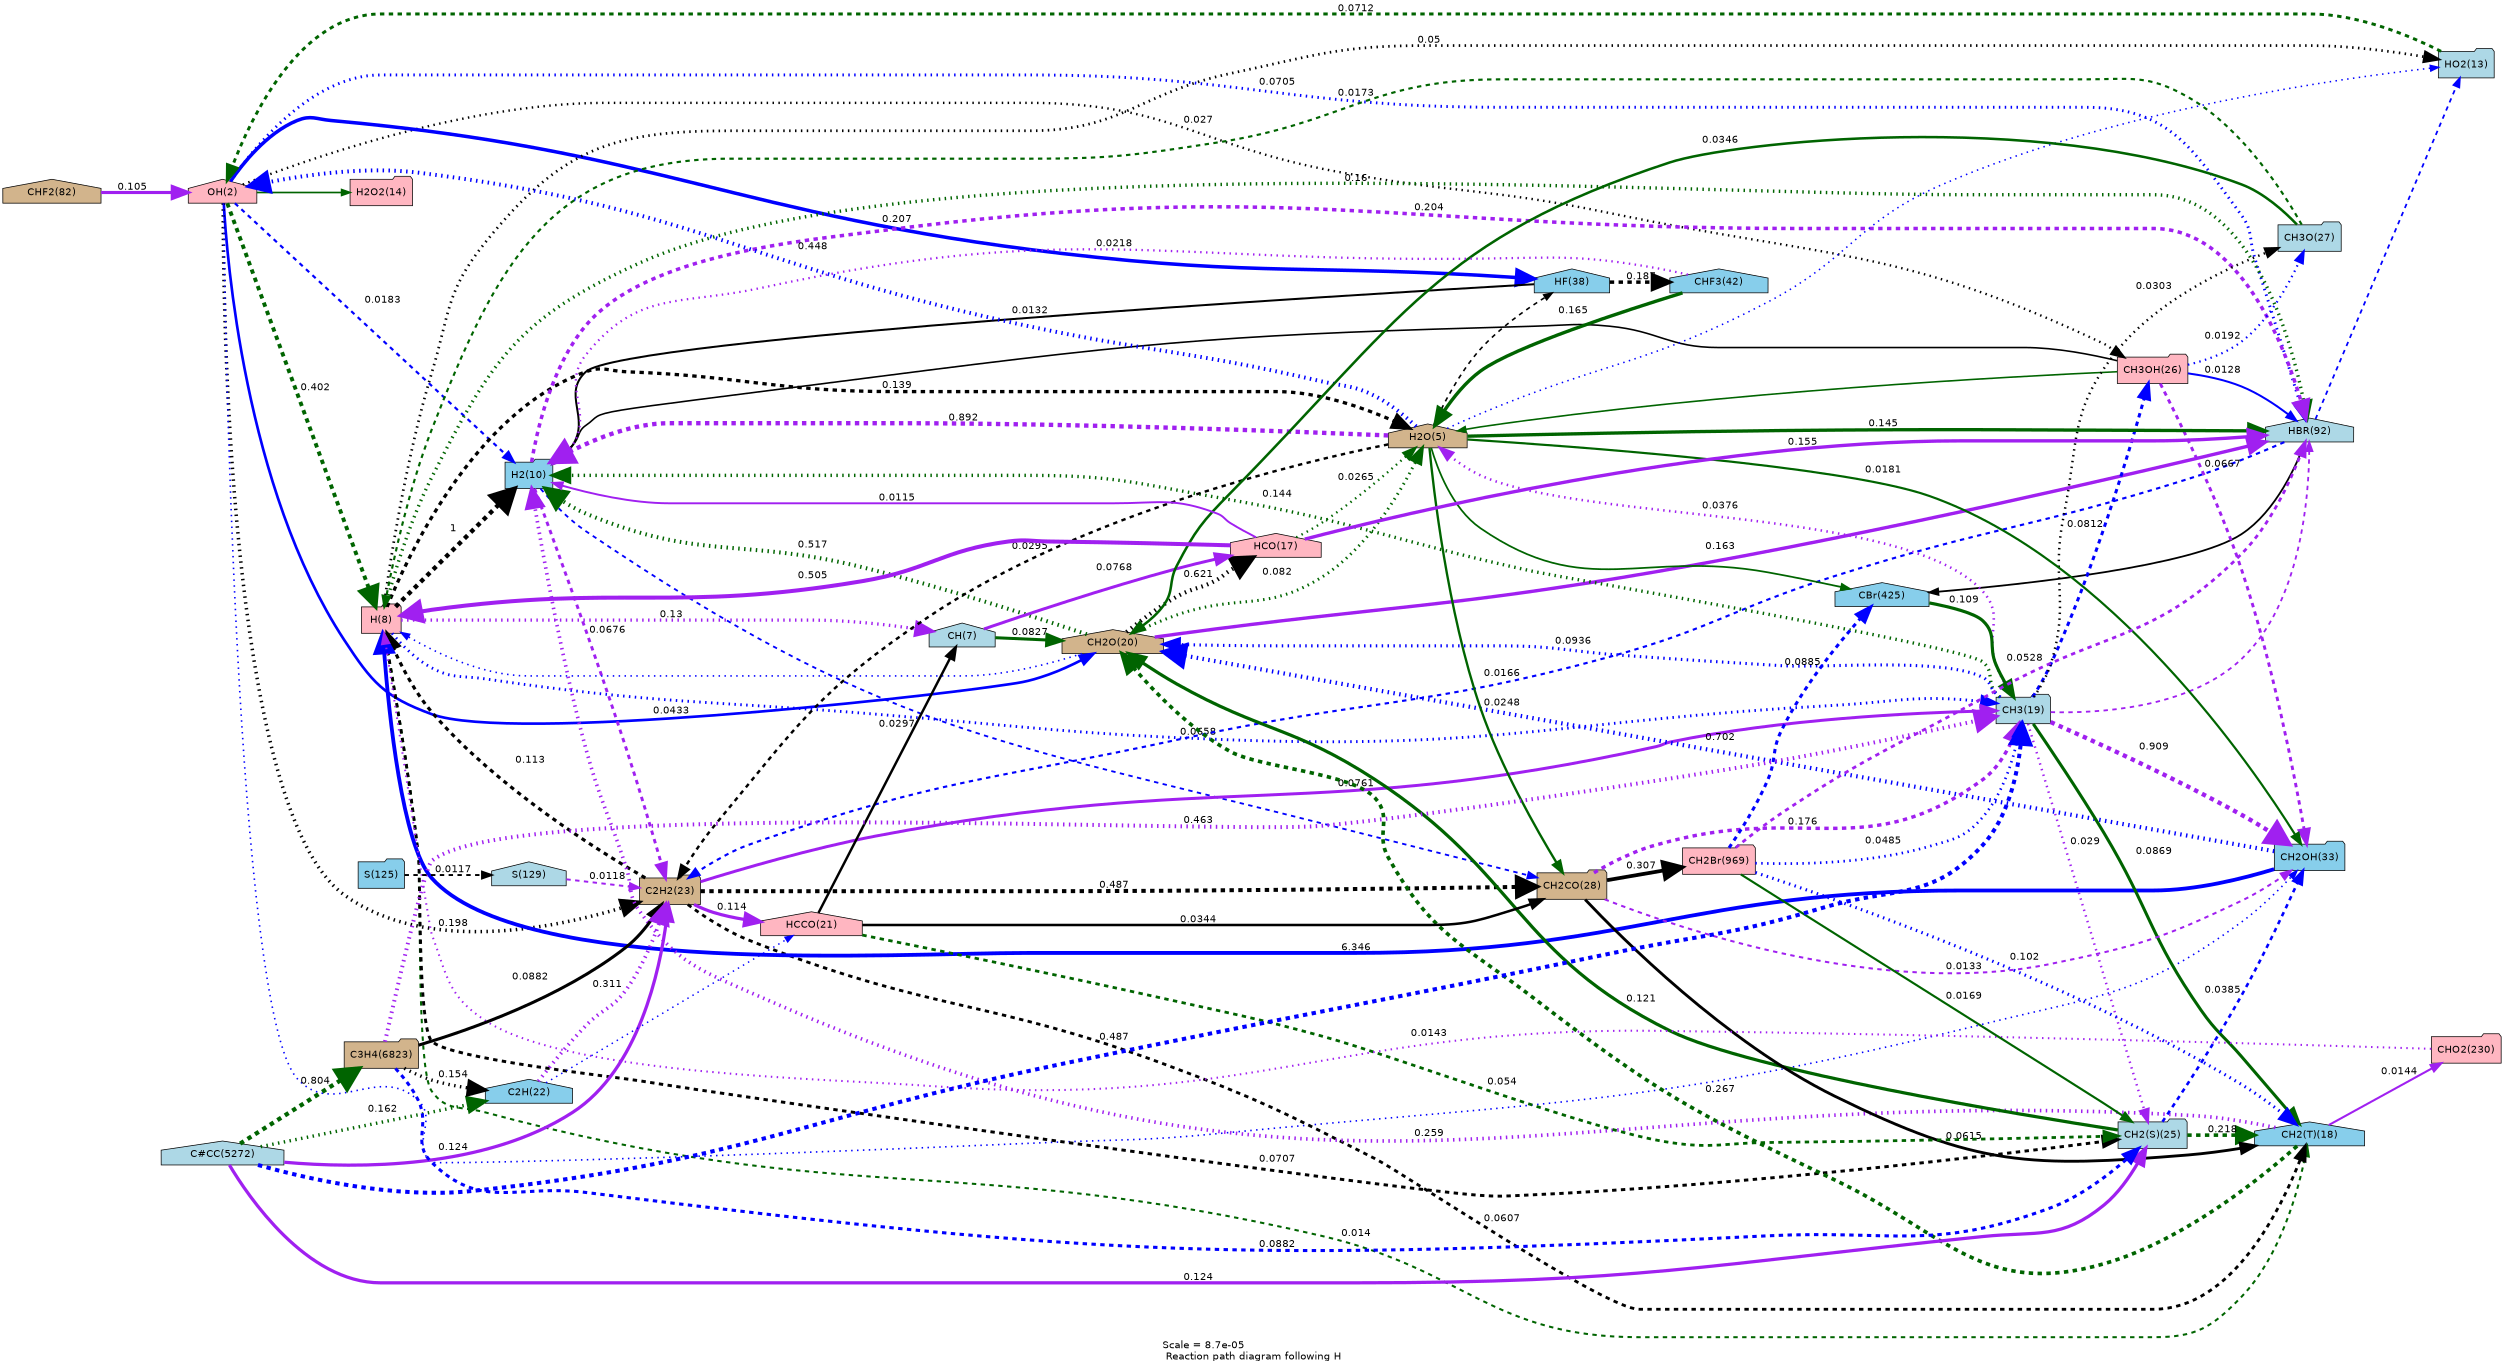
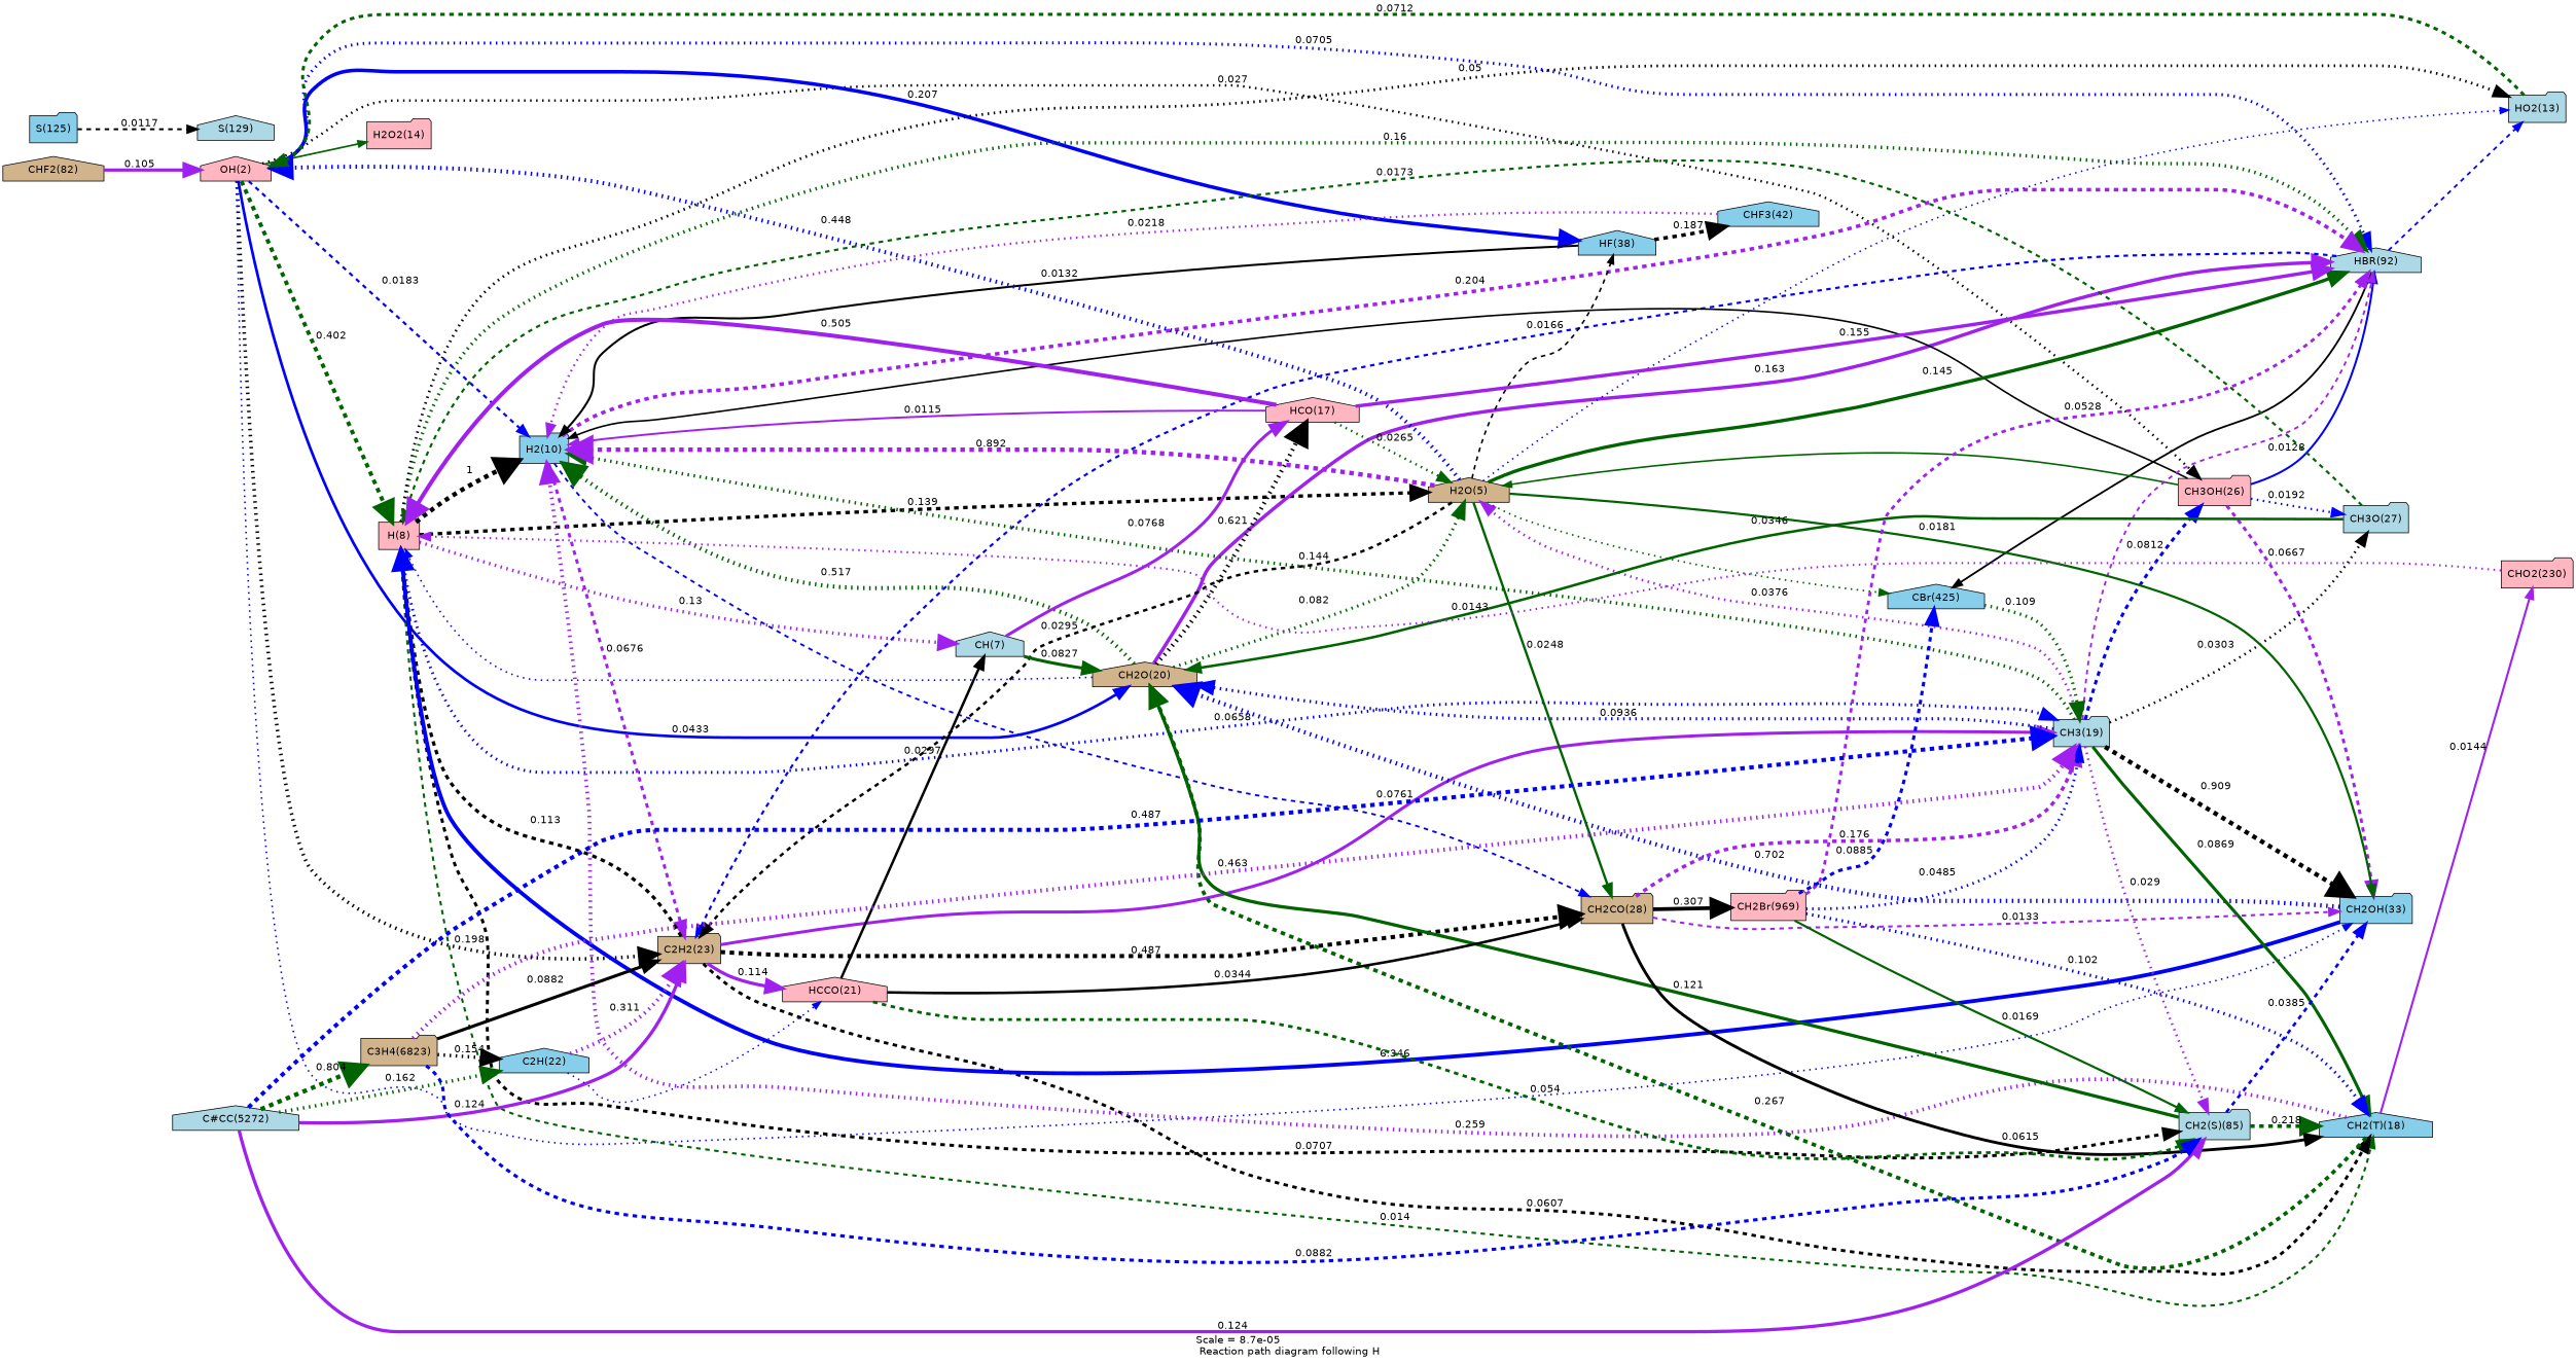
  digraph {
    fontname=Helvetica
    label="Scale = 8.7e-05\l Reaction path diagram following H"
    rankdir=LR
    node [fillcolor=lightpink fontname=Helvetica shape=house style=filled]
    edge [arrowsize=2.08 color=purple fontname=Helvetica penwidth=4.17 style=dashed]
    n1 [label="OH(2)"]
    n2 [label="H(8)" shape=folder]
    n3 [fillcolor=skyblue label="H2(10)" shape=folder]
    n4 [fillcolor=tan label="CH2O(20)"]
    n5 [fillcolor=tan label="C2H2(23)" shape=folder]
    n6 [fillcolor=skyblue label="CH2OH(33)" shape=folder]
    n7 [fillcolor=lightblue label="HBR(92)"]
    n8 [label="H2O2(14)" shape=folder]
    n9 [label="CH3OH(26)" shape=folder]
    n10 [fillcolor=skyblue label="HF(38)"]
    n11 [fillcolor=lightblue label="CH3(19)" shape=folder]
    n12 [fillcolor=tan label="H2O(5)"]
    n13 [fillcolor=lightblue label="HO2(13)" shape=folder]
    n14 [fillcolor=lightblue label="CH(7)"]
    n15 [fillcolor=skyblue label="CH2(T)(18)"]
-   n16 [fillcolor=lightblue label="CH2(S)(25)" shape=folder]
+   n16 [fillcolor=lightblue label="CH2(S)(85)" shape=folder]
    n17 [fillcolor=tan label="CH2CO(28)" shape=folder]
    n18 [fillcolor=lightblue label="CH3O(27)" shape=folder]
    n19 [label="HCO(17)"]
    n20 [label="HCCO(21)"]
    n21 [fillcolor=skyblue label="CBr(425)"]
    n22 [fillcolor=skyblue label="CHF3(42)"]
    n23 [label="CHO2(230)" shape=folder]
    n24 [label="CH2Br(969)" shape=folder]
    n25 [fillcolor=tan label="CHF2(82)"]
    n26 [fillcolor=lightblue label="C#CC(5272)"]
    n27 [fillcolor=tan label="C3H4(6823)" shape=folder]
    n28 [fillcolor=skyblue label="C2H(22)"]
    n29 [fillcolor=lightblue label="S(129)"]
    n30 [fillcolor=skyblue label="S(125)" shape=folder]
    n1 -> n2 [arrowsize=2.66 color=darkgreen label=" 0.402" penwidth=5.31]
    n1 -> n3 [arrowsize=1.49 color=blue label=" 0.0183" penwidth=2.98]
    n1 -> n4 [arrowsize=1.81 color=blue label=" 0.0433" penwidth=3.63 style=solid]
    n1 -> n5 [arrowsize=2.39 color=black label=" 0.198" penwidth=4.78 style=dotted]
    n1 -> n6 [arrowsize=1.1 color=blue penwidth=2.21 style=dotted]
    n1 -> n7 [arrowsize=2 color=blue label=" 0.0705" penwidth=4 style=dotted]
    n1 -> n8 [arrowsize=1.14 color=darkgreen penwidth=2.27 style=solid]
    n1 -> n9 [arrowsize=1.64 color=black label=" 0.027" penwidth=3.27 style=dotted]
    n1 -> n10 [arrowsize=2.4 color=blue label=" 0.207" penwidth=4.81 style=solid]
    n2 -> n3 [arrowsize=3 color=black label=" 1" penwidth=6]
    n2 -> n7 [arrowsize=2.31 color=darkgreen label=" 0.16" penwidth=4.62 style=dotted]
    n2 -> n11 [arrowsize=1.97 color=blue label=" 0.0658" penwidth=3.95 style=dotted]
    n2 -> n12 [arrowsize=2.25 color=black label=" 0.139" penwidth=4.51]
    n2 -> n13 [arrowsize=1.87 color=black label=" 0.05" penwidth=3.74 style=dotted]
    n2 -> n14 [arrowsize=2.23 label=" 0.13" penwidth=4.46 style=dotted]
    n2 -> n15 [arrowsize=1.39 color=darkgreen label=" 0.014" penwidth=2.78]
    n2 -> n16 [arrowsize=2 color=black label=" 0.0707" penwidth=4]
    n3 -> n5 [arrowsize=1.98 label=" 0.0676" penwidth=3.97]
    n3 -> n7 [arrowsize=2.4 label=" 0.204" penwidth=4.8]
    n3 -> n17 [arrowsize=1.25 color=blue penwidth=2.49]
    n4 -> n2 [arrowsize=1.1 color=blue penwidth=2.19 style=dotted]
    n4 -> n3 [arrowsize=2.75 color=darkgreen label=" 0.517" penwidth=5.5 style=dotted]
    n4 -> n7 [arrowsize=2.32 label=" 0.163" penwidth=4.63 style=solid]
    n4 -> n12 [arrowsize=2.06 color=darkgreen label=" 0.082" penwidth=4.11 style=dotted]
    n4 -> n19 [arrowsize=2.82 color=black label=" 0.621" penwidth=5.64 style=dotted]
    n5 -> n2 [arrowsize=2.18 color=black label=" 0.113" penwidth=4.35]
    n5 -> n11 [arrowsize=2.03 label=" 0.0761" penwidth=4.06 style=solid]
    n5 -> n15 [arrowsize=1.94 color=black label=" 0.0607" penwidth=3.88]
    n5 -> n17 [arrowsize=2.73 color=black label=" 0.487" penwidth=5.46]
    n5 -> n20 [arrowsize=2.18 label=" 0.114" penwidth=4.36 style=solid]
    n6 -> n2 [arrowsize=2.6 color=blue label=" 6.346" penwidth=5.2 style=solid]
    n6 -> n4 [arrowsize=2.87 color=blue label=" 0.702" penwidth=5.73 style=dotted]
    n7 -> n5 [arrowsize=1.45 color=blue label=" 0.0166" penwidth=2.91]
    n7 -> n13 [arrowsize=1.21 color=blue penwidth=2.41]
    n7 -> n21 [arrowsize=1.22 color=black penwidth=2.44 style=solid]
    n9 -> n3 [arrowsize=1.08 color=black penwidth=2.17 style=solid]
    n9 -> n6 [arrowsize=1.98 label=" 0.0667" penwidth=3.96]
    n9 -> n7 [arrowsize=1.36 color=blue label=" 0.0128" penwidth=2.71 style=solid]
    n9 -> n12 [arrowsize=1.08 color=darkgreen penwidth=2.17 style=solid]
    n9 -> n18 [arrowsize=1.51 color=blue label=" 0.0192" penwidth=3.01 style=dotted]
    n10 -> n3 [arrowsize=1.37 color=black label=" 0.0132" penwidth=2.73 style=solid]
    n10 -> n22 [arrowsize=2.37 color=black label=" 0.187" penwidth=4.73]
    n11 -> n3 [arrowsize=2.27 color=darkgreen label=" 0.144" penwidth=4.54 style=dotted]
    n11 -> n4 [arrowsize=2.11 color=blue label=" 0.0936" penwidth=4.21 style=dotted]
-   n11 -> n6 [arrowsize=2.96 label=" 0.909" penwidth=5.93]
+   n11 -> n6 [arrowsize=2.96 color=black label=" 0.909" penwidth=5.93]
    n11 -> n7 [arrowsize=1.24 penwidth=2.49]
    n11 -> n9 [arrowsize=2.05 color=blue label=" 0.0812" penwidth=4.1]
    n11 -> n12 [arrowsize=1.76 label=" 0.0376" penwidth=3.52 style=dotted]
    n11 -> n15 [color=darkgreen label=" 0.0869" penwidth=4.16 style=solid]
    n11 -> n16 [arrowsize=1.66 label=" 0.029" penwidth=3.33 style=dotted]
    n11 -> n18 [arrowsize=1.68 color=black label=" 0.0303" penwidth=3.36 style=dotted]
    n12 -> n1 [arrowsize=2.7 color=blue label=" 0.448" penwidth=5.39 style=dotted]
    n12 -> n3 [arrowsize=2.96 label=" 0.892" penwidth=5.91]
    n12 -> n5 [arrowsize=1.67 color=black label=" 0.0295" penwidth=3.34]
    n12 -> n6 [arrowsize=1.49 color=darkgreen label=" 0.0181" penwidth=2.97 style=solid]
    n12 -> n7 [arrowsize=2.27 color=darkgreen label=" 0.145" penwidth=4.54 style=solid]
    n12 -> n10 [arrowsize=1.1 color=black penwidth=2.19]
    n12 -> n13 [arrowsize=1.06 color=blue penwidth=2.12 style=dotted]
    n12 -> n17 [arrowsize=1.6 color=darkgreen label=" 0.0248" penwidth=3.21 style=solid]
-   n12 -> n21 [arrowsize=1.2 color=darkgreen penwidth=2.39 style=solid]
+   n12 -> n21 [arrowsize=1.2 color=darkgreen penwidth=2.39 style=dotted]
    n13 -> n1 [arrowsize=2 color=darkgreen label=" 0.0712" penwidth=4.01]
    n14 -> n4 [arrowsize=2.06 color=darkgreen label=" 0.0827" penwidth=4.12 style=solid]
    n14 -> n19 [arrowsize=2.03 label=" 0.0768" penwidth=4.06 style=solid]
    n15 -> n3 [arrowsize=2.49 label=" 0.259" penwidth=4.98 style=dotted]
    n15 -> n4 [arrowsize=2.5 color=darkgreen label=" 0.267" penwidth=5]
    n15 -> n23 [arrowsize=1.4 label=" 0.0144" penwidth=2.8 style=solid]
    n16 -> n4 [arrowsize=2.2 color=darkgreen label=" 0.121" penwidth=4.4 style=solid]
    n16 -> n6 [arrowsize=1.77 color=blue label=" 0.0385" penwidth=3.54]
    n16 -> n15 [arrowsize=2.42 color=darkgreen label=" 0.218" penwidth=4.85]
    n17 -> n6 [arrowsize=1.37 label=" 0.0133" penwidth=2.74]
    n17 -> n11 [arrowsize=2.34 label=" 0.176" penwidth=4.69]
    n17 -> n15 [arrowsize=1.95 color=black label=" 0.0615" penwidth=3.89 style=solid]
    n17 -> n24 [arrowsize=2.55 color=black label=" 0.307" penwidth=5.11 style=solid]
    n18 -> n2 [arrowsize=1.47 color=darkgreen label=" 0.0173" penwidth=2.94]
    n18 -> n4 [arrowsize=1.73 color=darkgreen label=" 0.0346" penwidth=3.46 style=solid]
    n19 -> n2 [arrowsize=2.74 label=" 0.505" penwidth=5.48 style=solid]
    n19 -> n3 [arrowsize=1.31 label=" 0.0115" penwidth=2.63 style=solid]
    n19 -> n7 [arrowsize=2.3 label=" 0.155" penwidth=4.59 style=solid]
    n19 -> n12 [arrowsize=1.63 color=darkgreen label=" 0.0265" penwidth=3.26 style=dotted]
    n20 -> n14 [arrowsize=1.67 color=black label=" 0.0297" penwidth=3.34 style=solid]
    n20 -> n16 [arrowsize=1.9 color=darkgreen label=" 0.054" penwidth=3.8]
    n20 -> n17 [arrowsize=1.73 color=black label=" 0.0344" penwidth=3.46 style=solid]
-   n21 -> n11 [arrowsize=2.16 color=darkgreen label=" 0.109" penwidth=4.33 style=solid]
+   n21 -> n11 [arrowsize=2.16 color=darkgreen label=" 0.109" penwidth=4.33 style=dotted]
    n22 -> n3 [arrowsize=1.55 label=" 0.0218" penwidth=3.11 style=dotted]
-   n22 -> n12 [arrowsize=2.32 color=darkgreen label=" 0.165" penwidth=4.64 style=solid]
    n23 -> n2 [arrowsize=1.4 label=" 0.0143" penwidth=2.79 style=dotted]
    n24 -> n7 [arrowsize=1.89 label=" 0.0528" penwidth=3.78]
    n24 -> n11 [arrowsize=1.86 color=blue label=" 0.0485" penwidth=3.72 style=dotted]
    n24 -> n15 [arrowsize=2.14 color=blue label=" 0.102" penwidth=4.27 style=dotted]
    n24 -> n16 [arrowsize=1.46 color=darkgreen label=" 0.0169" penwidth=2.92 style=solid]
    n24 -> n21 [color=blue label=" 0.0885"]
    n25 -> n1 [arrowsize=2.15 label=" 0.105" penwidth=4.3 style=solid]
    n26 -> n5 [arrowsize=2.21 label=" 0.124" penwidth=4.43 style=solid]
    n26 -> n11 [arrowsize=2.73 color=blue label=" 0.487" penwidth=5.46]
    n26 -> n16 [arrowsize=2.21 label=" 0.124" penwidth=4.43 style=solid]
    n26 -> n27 [arrowsize=2.92 color=darkgreen label=" 0.804" penwidth=5.84]
    n26 -> n28 [arrowsize=2.31 color=darkgreen label=" 0.162" penwidth=4.63 style=dotted]
    n27 -> n5 [color=black label=" 0.0882" style=solid]
    n27 -> n11 [arrowsize=2.71 label=" 0.463" penwidth=5.42 style=dotted]
    n27 -> n16 [color=blue label=" 0.0882"]
    n27 -> n28 [arrowsize=2.29 color=black label=" 0.154" penwidth=4.59 style=dotted]
    n28 -> n5 [arrowsize=2.56 label=" 0.311" penwidth=5.12 style=dotted]
    n28 -> n20 [arrowsize=1.01 color=blue penwidth=2.02 style=dotted]
-   n29 -> n5 [arrowsize=1.32 label=" 0.0118" penwidth=2.65]
    n30 -> n29 [arrowsize=1.32 color=black label=" 0.0117" penwidth=2.64]
  }
